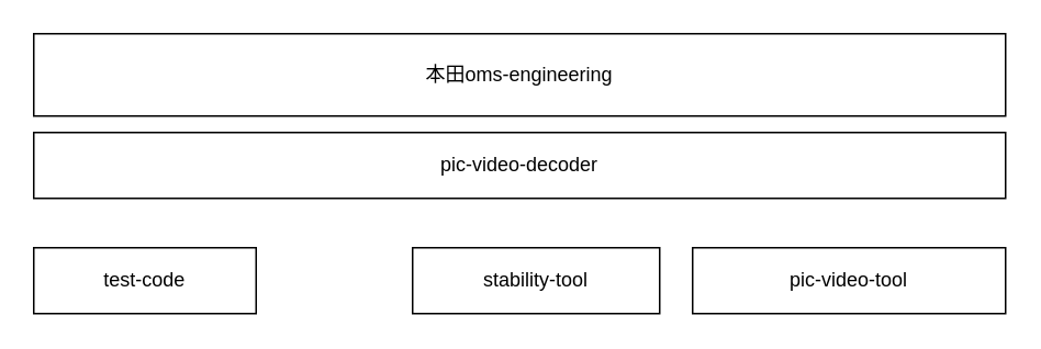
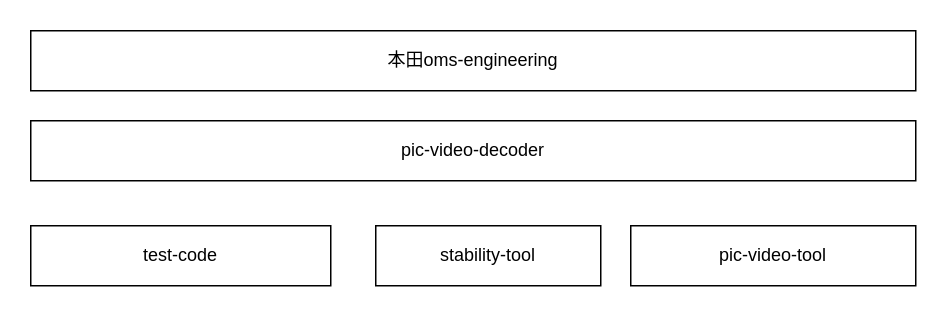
  <mxCell id="0" />
  <mxCell id="1" parent="0" />
- <mxCell id="2" value="本田oms-engineering" style="whiteSpace=wrap;html=1;" vertex="1" parent="1"><mxGeometry x="20" y="20" width="590" height="50" as="geometry" /></mxCell>
+ <mxCell id="2" value="本田oms-engineering" style="whiteSpace=wrap;html=1;" vertex="1" parent="1"><mxGeometry x="20" y="20" width="590" height="40" as="geometry" /></mxCell>
  <mxCell id="3" value="pic-video-decoder" style="whiteSpace=wrap;html=1;" vertex="1" parent="1"><mxGeometry x="20" y="80" width="590" height="40" as="geometry" /></mxCell>
- <mxCell id="4" value="test-code" style="whiteSpace=wrap;html=1;" vertex="1" parent="1"><mxGeometry x="20" y="150" width="135" height="40" as="geometry" /></mxCell>
+ <mxCell id="4" value="test-code" style="whiteSpace=wrap;html=1;" vertex="1" parent="1"><mxGeometry x="20" y="150" width="200" height="40" as="geometry" /></mxCell>
  <mxCell id="5" value="stability-tool" style="whiteSpace=wrap;html=1;" vertex="1" parent="1"><mxGeometry x="250" y="150" width="150" height="40" as="geometry" /></mxCell>
  <mxCell id="6" value="pic-video-tool" style="whiteSpace=wrap;html=1;" vertex="1" parent="1"><mxGeometry x="420" y="150" width="190" height="40" as="geometry" /></mxCell>
